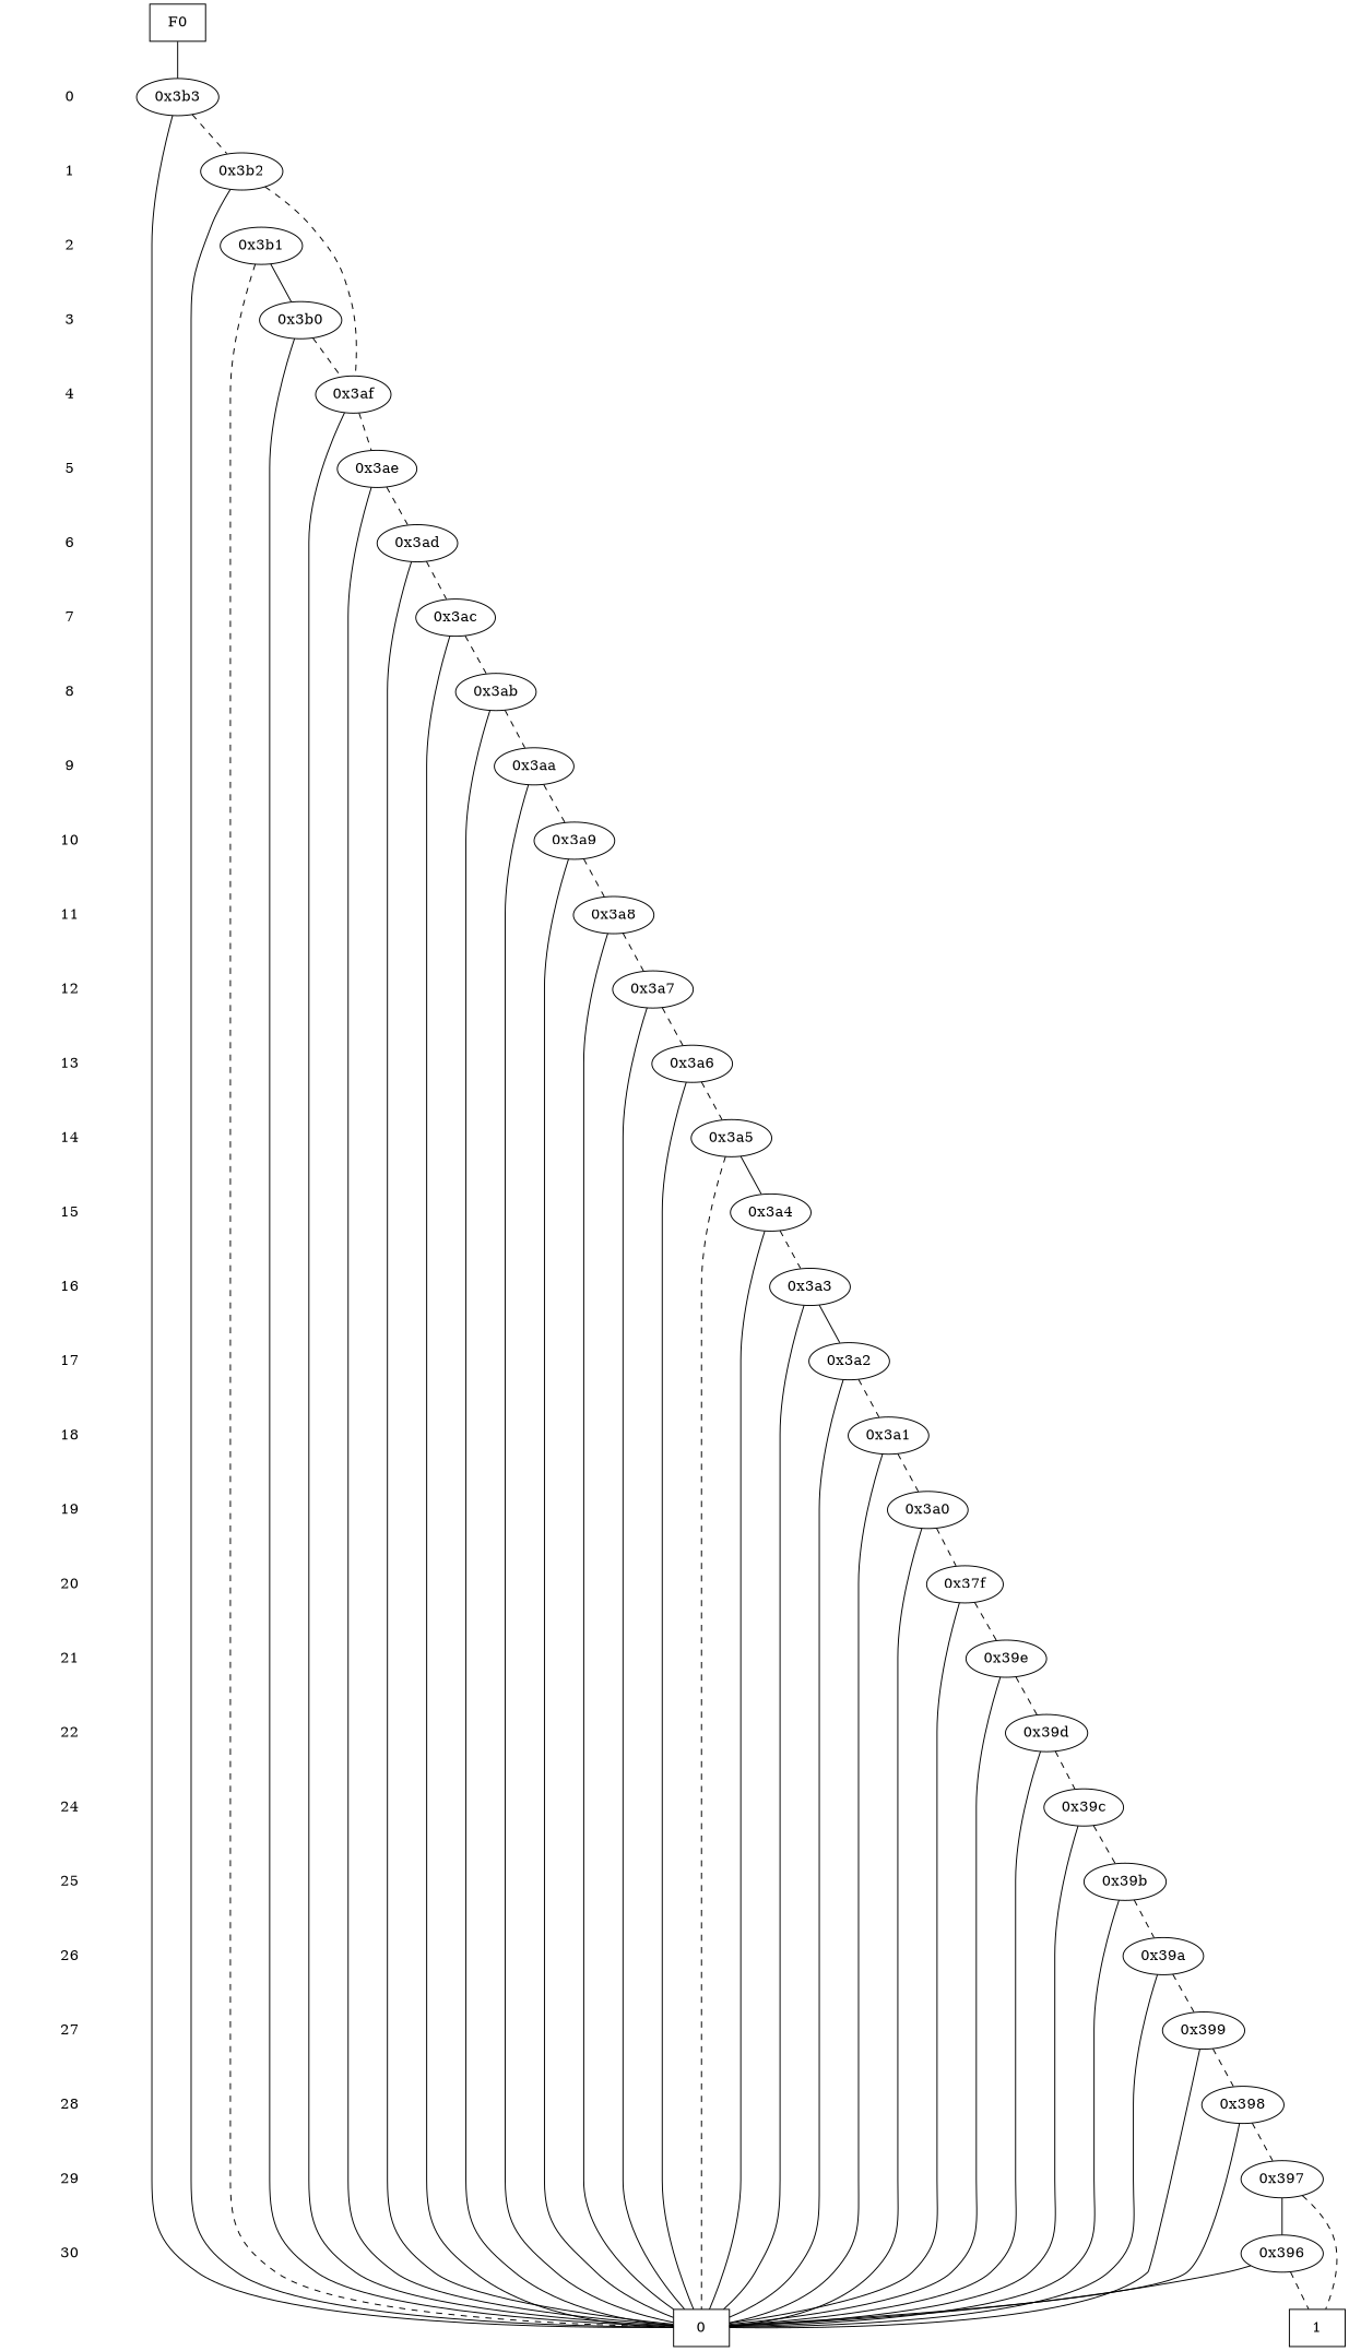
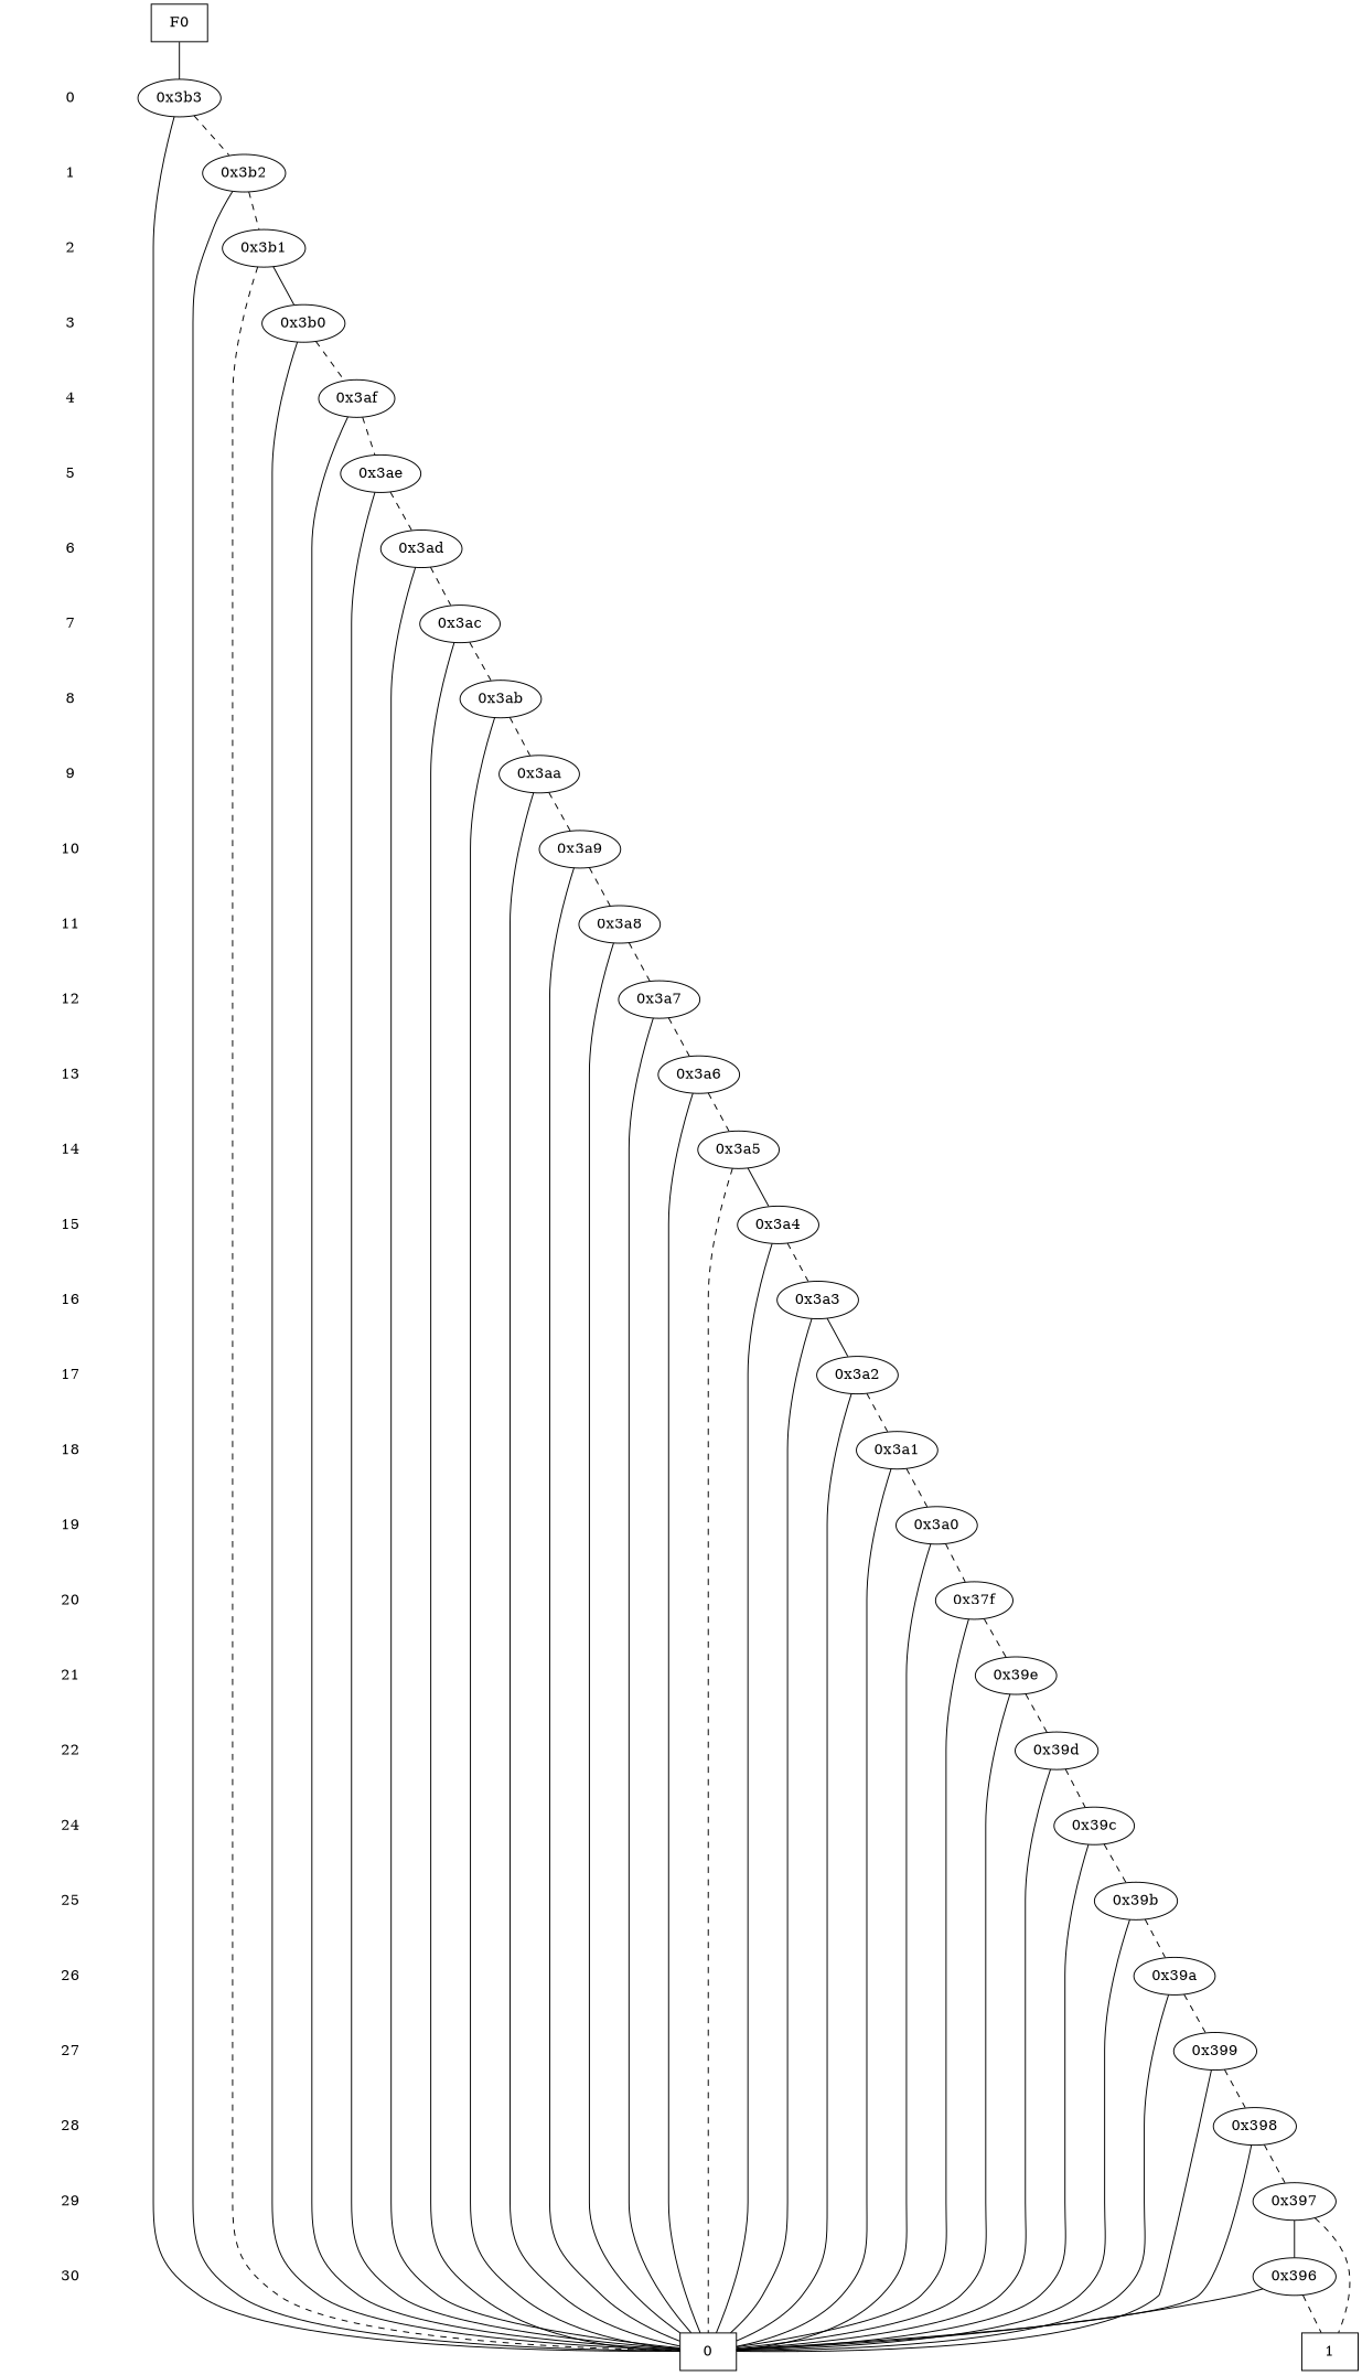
  digraph {
    node [shape=plaintext]
    edge [dir=none]
    "CONST NODES" [style=invis]
    " 0 "
    " 1 "
    " 2 "
    " 3 "
    " 4 "
    " 5 "
    " 6 "
    " 7 "
    " 8 "
    " 9 "
    " 10 "
    " 11 "
    " 12 "
    " 13 "
    " 14 "
    " 15 "
    " 16 "
    " 17 "
    " 18 "
    " 19 "
    " 20 "
    " 21 "
    " 22 "
    " 24 "
    " 25 "
    " 26 "
    " 27 "
    " 28 "
    " 29 "
    " 30 "
    F0 [shape=box]
    "0x3b3" [shape=""]
    "0x3b2" [shape=""]
    "0x3b1" [shape=""]
    "0x3b0" [shape=""]
    "0x3af" [shape=""]
    "0x3ae" [shape=""]
    "0x3ad" [shape=""]
    "0x3ac" [shape=""]
    "0x3ab" [shape=""]
    "0x3aa" [shape=""]
    "0x3a9" [shape=""]
    "0x3a8" [shape=""]
    "0x3a7" [shape=""]
    "0x3a6" [shape=""]
    "0x3a5" [shape=""]
    "0x3a4" [shape=""]
    "0x3a3" [shape=""]
    "0x3a2" [shape=""]
    "0x3a1" [shape=""]
    "0x3a0" [shape=""]
    n53 [label="0x37f" shape=""]
    "0x39e" [shape=""]
    "0x39d" [shape=""]
    "0x39c" [shape=""]
    "0x39b" [shape=""]
    "0x39a" [shape=""]
    "0x399" [shape=""]
    "0x398" [shape=""]
    "0x397" [shape=""]
    "0x396" [shape=""]
    n63 [label=0 shape=box]
    n64 [label=1 shape=box]
    subgraph sub_1 {
      "CONST NODES"
      " 0 "
      " 1 "
      " 2 "
      " 3 "
      " 4 "
      " 5 "
      " 6 "
      " 7 "
      " 8 "
      " 9 "
      " 10 "
      " 11 "
      " 12 "
      " 13 "
      " 14 "
      " 15 "
      " 16 "
      " 17 "
      " 18 "
      " 19 "
      " 20 "
      " 21 "
      " 22 "
      " 24 "
      " 25 "
      " 26 "
      " 27 "
      " 28 "
      " 29 "
      " 30 "
    }
    subgraph sub_2 {
      rank=same
      F0
    }
    subgraph sub_3 {
      rank=same
      " 0 "
      "0x3b3"
    }
    subgraph sub_4 {
      rank=same
      " 1 "
      "0x3b2"
    }
    subgraph sub_5 {
      rank=same
      " 2 "
      "0x3b1"
    }
    subgraph sub_6 {
      rank=same
      " 3 "
      "0x3b0"
    }
    subgraph sub_7 {
      rank=same
      " 4 "
      "0x3af"
    }
    subgraph sub_8 {
      rank=same
      " 5 "
      "0x3ae"
    }
    subgraph sub_9 {
      rank=same
      " 6 "
      "0x3ad"
    }
    subgraph sub_10 {
      rank=same
      " 7 "
      "0x3ac"
    }
    subgraph sub_11 {
      rank=same
      " 8 "
      "0x3ab"
    }
    subgraph sub_12 {
      rank=same
      " 9 "
      "0x3aa"
    }
    subgraph sub_13 {
      rank=same
      " 10 "
      "0x3a9"
    }
    subgraph sub_14 {
      rank=same
      " 11 "
      "0x3a8"
    }
    subgraph sub_15 {
      rank=same
      " 12 "
      "0x3a7"
    }
    subgraph sub_16 {
      rank=same
      " 13 "
      "0x3a6"
    }
    subgraph sub_17 {
      rank=same
      " 14 "
      "0x3a5"
    }
    subgraph sub_18 {
      rank=same
      " 15 "
      "0x3a4"
    }
    subgraph sub_19 {
      rank=same
      " 16 "
      "0x3a3"
    }
    subgraph sub_20 {
      rank=same
      " 17 "
      "0x3a2"
    }
    subgraph sub_21 {
      rank=same
      " 18 "
      "0x3a1"
    }
    subgraph sub_22 {
      rank=same
      " 19 "
      "0x3a0"
    }
    subgraph sub_23 {
      rank=same
      " 20 "
      n53
    }
    subgraph sub_24 {
      rank=same
      " 21 "
      "0x39e"
    }
    subgraph sub_25 {
      rank=same
      " 22 "
      "0x39d"
    }
    subgraph sub_26 {
      rank=same
      " 24 "
      "0x39c"
    }
    subgraph sub_27 {
      rank=same
      " 25 "
      "0x39b"
    }
    subgraph sub_28 {
      rank=same
      " 26 "
      "0x39a"
    }
    subgraph sub_29 {
      rank=same
      " 27 "
      "0x399"
    }
    subgraph sub_30 {
      rank=same
      " 28 "
      "0x398"
    }
    subgraph sub_31 {
      rank=same
      " 29 "
      "0x397"
    }
    subgraph sub_32 {
      rank=same
      " 30 "
      "0x396"
    }
    subgraph sub_33 {
      rank=same
      "CONST NODES"
      subgraph sub_34 {
        rank=same
        n63
        n64
      }
    }
    " 0 " -> " 1 " [style=invis]
    " 1 " -> " 2 " [style=invis]
    " 2 " -> " 3 " [style=invis]
    " 3 " -> " 4 " [style=invis]
    " 4 " -> " 5 " [style=invis]
    " 5 " -> " 6 " [style=invis]
    " 6 " -> " 7 " [style=invis]
    " 7 " -> " 8 " [style=invis]
    " 8 " -> " 9 " [style=invis]
    " 9 " -> " 10 " [style=invis]
    " 10 " -> " 11 " [style=invis]
    " 11 " -> " 12 " [style=invis]
    " 12 " -> " 13 " [style=invis]
    " 13 " -> " 14 " [style=invis]
    " 14 " -> " 15 " [style=invis]
    " 15 " -> " 16 " [style=invis]
    " 16 " -> " 17 " [style=invis]
    " 17 " -> " 18 " [style=invis]
    " 18 " -> " 19 " [style=invis]
    " 19 " -> " 20 " [style=invis]
    " 20 " -> " 21 " [style=invis]
    " 21 " -> " 22 " [style=invis]
    " 22 " -> " 24 " [style=invis]
    " 24 " -> " 25 " [style=invis]
    " 25 " -> " 26 " [style=invis]
    " 26 " -> " 27 " [style=invis]
    " 27 " -> " 28 " [style=invis]
    " 28 " -> " 29 " [style=invis]
    " 29 " -> " 30 " [style=invis]
    " 30 " -> "CONST NODES" [style=invis]
    F0 -> "0x3b3" [style=solid]
    "0x3b3" -> "0x3b2" [style=dashed]
    "0x3b3" -> n63
-   "0x3b2" -> "0x3af" [style=dashed]
+   "0x3b2" -> "0x3b1" [style=dashed]
    "0x3b2" -> n63
    "0x3b1" -> "0x3b0"
    "0x3b1" -> n63 [style=dashed]
    "0x3b0" -> "0x3af" [style=dashed]
    "0x3b0" -> n63
    "0x3af" -> "0x3ae" [style=dashed]
    "0x3af" -> n63
    "0x3ae" -> "0x3ad" [style=dashed]
    "0x3ae" -> n63
    "0x3ad" -> "0x3ac" [style=dashed]
    "0x3ad" -> n63
    "0x3ac" -> "0x3ab" [style=dashed]
    "0x3ac" -> n63
    "0x3ab" -> "0x3aa" [style=dashed]
    "0x3ab" -> n63
    "0x3aa" -> "0x3a9" [style=dashed]
    "0x3aa" -> n63
    "0x3a9" -> "0x3a8" [style=dashed]
    "0x3a9" -> n63
    "0x3a8" -> "0x3a7" [style=dashed]
    "0x3a8" -> n63
    "0x3a7" -> "0x3a6" [style=dashed]
    "0x3a7" -> n63
    "0x3a6" -> "0x3a5" [style=dashed]
    "0x3a6" -> n63
    "0x3a5" -> "0x3a4"
    "0x3a5" -> n63 [style=dashed]
    "0x3a4" -> "0x3a3" [style=dashed]
    "0x3a4" -> n63
    "0x3a3" -> "0x3a2" [style=solid]
    "0x3a3" -> n63
    "0x3a2" -> "0x3a1" [style=dashed]
    "0x3a2" -> n63
    "0x3a1" -> "0x3a0" [style=dashed]
    "0x3a1" -> n63
    "0x3a0" -> n53 [style=dashed]
    "0x3a0" -> n63
    n53 -> "0x39e" [style=dashed]
    n53 -> n63
    "0x39e" -> "0x39d" [style=dashed]
    "0x39e" -> n63
    "0x39d" -> "0x39c" [style=dashed]
    "0x39d" -> n63
    "0x39c" -> "0x39b" [style=dashed]
    "0x39c" -> n63
    "0x39b" -> "0x39a" [style=dashed]
    "0x39b" -> n63
    "0x39a" -> "0x399" [style=dashed]
    "0x39a" -> n63
    "0x399" -> "0x398" [style=dashed]
    "0x399" -> n63
    "0x398" -> "0x397" [style=dashed]
    "0x398" -> n63
    "0x397" -> "0x396"
    "0x397" -> n64 [style=dashed]
    "0x396" -> n63
    "0x396" -> n64 [style=dashed]
  }
